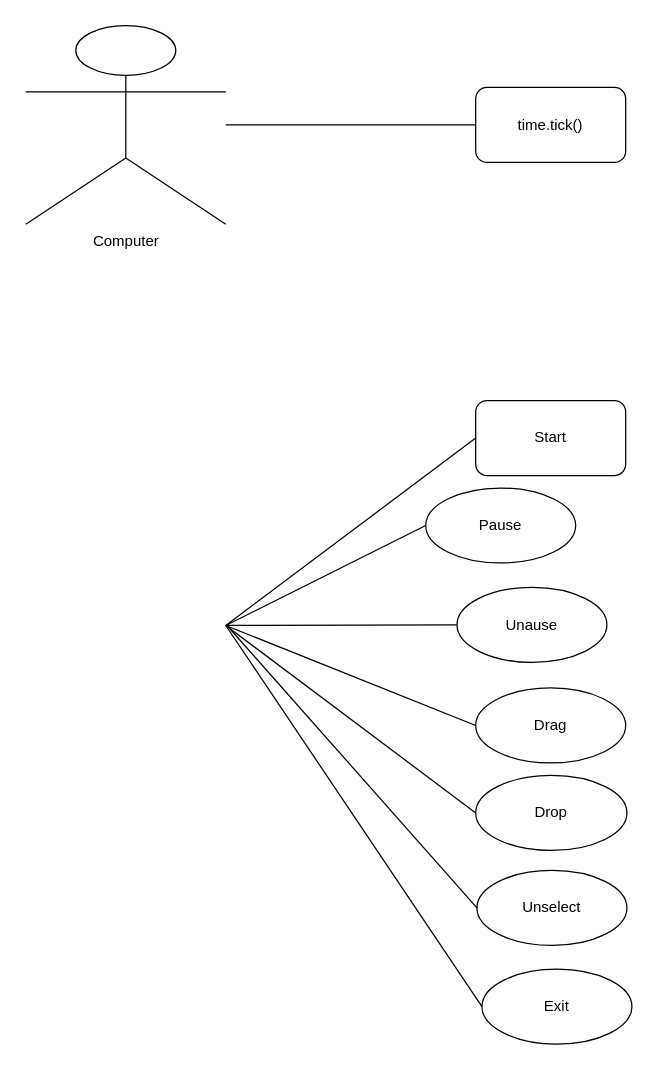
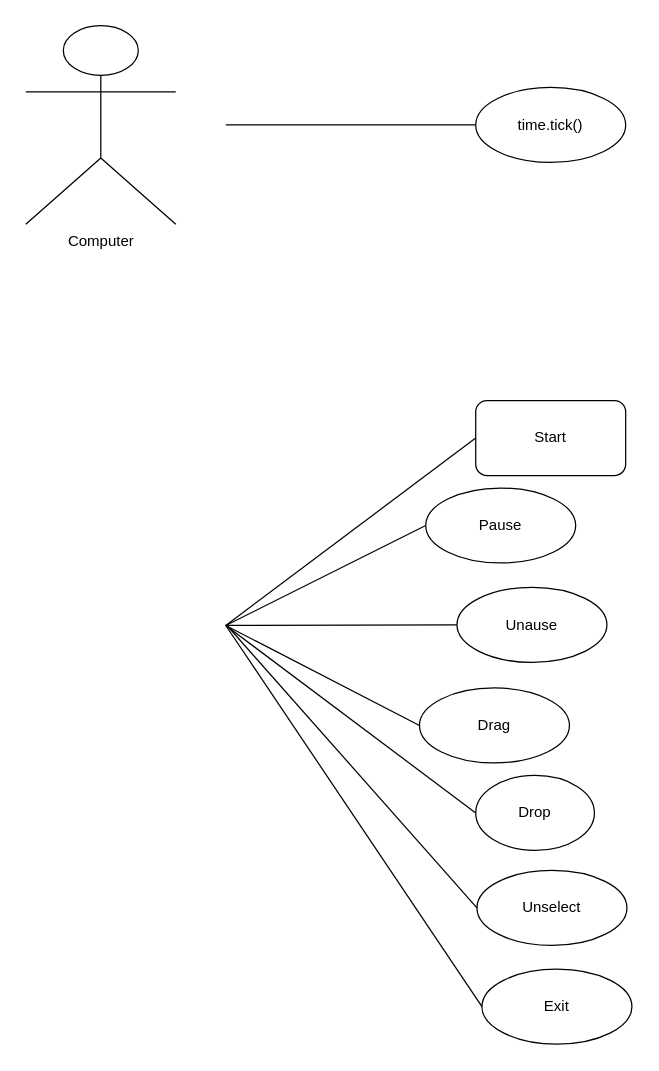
  <mxCell id="0" />
  <mxCell id="1" parent="0" />
- <mxCell id="2" value="Computer" style="shape=umlActor;verticalLabelPosition=bottom;verticalAlign=top;html=1;outlineConnect=0;fontStyle=0;fontFamily=Helvetica;" vertex="1" parent="1"><mxGeometry x="20" y="20" width="160" height="159" as="geometry" /></mxCell>
+ <mxCell id="2" value="Computer" style="shape=umlActor;verticalLabelPosition=bottom;verticalAlign=top;html=1;outlineConnect=0;fontStyle=0;fontFamily=Helvetica;" vertex="1" parent="1"><mxGeometry x="20" y="20" width="120" height="159" as="geometry" /></mxCell>
  <mxCell id="3" value="" style="endArrow=none;html=1;fontFamily=Helvetica;entryX=0;entryY=0.5;entryDx=0;entryDy=0;" edge="1" parent="1" target="12"><mxGeometry width="50" height="50" relative="1" as="geometry"><mxPoint x="180" y="99.5" as="sourcePoint" /><mxPoint x="360" y="99.5" as="targetPoint" /></mxGeometry></mxCell>
  <mxCell id="4" value="Start" style="whiteSpace=wrap;html=1;labelBorderColor=none;fontFamily=Helvetica;rounded=1;" vertex="1" parent="1"><mxGeometry x="380" y="320" width="120" height="60" as="geometry" /></mxCell>
- <mxCell id="5" value="Drag" style="ellipse;whiteSpace=wrap;html=1;labelBorderColor=none;fontFamily=Helvetica;" vertex="1" parent="1"><mxGeometry x="380" y="550" width="120" height="60" as="geometry" /></mxCell>
- <mxCell id="6" value="Drop" style="ellipse;whiteSpace=wrap;html=1;labelBorderColor=none;fontFamily=Helvetica;" vertex="1" parent="1"><mxGeometry x="380" y="620" width="121" height="60" as="geometry" /></mxCell>
+ <mxCell id="5" value="Drag" style="ellipse;whiteSpace=wrap;html=1;labelBorderColor=none;fontFamily=Helvetica;" vertex="1" parent="1"><mxGeometry x="335" y="550" width="120" height="60" as="geometry" /></mxCell>
+ <mxCell id="6" value="Drop" style="ellipse;whiteSpace=wrap;html=1;labelBorderColor=none;fontFamily=Helvetica;" vertex="1" parent="1"><mxGeometry x="380" y="620" width="95" height="60" as="geometry" /></mxCell>
  <mxCell id="7" value="Exit" style="ellipse;whiteSpace=wrap;html=1;labelBorderColor=none;fontFamily=Helvetica;" vertex="1" parent="1"><mxGeometry x="385" y="775" width="120" height="60" as="geometry" /></mxCell>
  <mxCell id="8" value="" style="endArrow=none;html=1;fontFamily=Helvetica;entryX=0;entryY=0.5;entryDx=0;entryDy=0;" edge="1" parent="1" target="4"><mxGeometry width="50" height="50" relative="1" as="geometry"><mxPoint x="180" y="500" as="sourcePoint" /><mxPoint x="390" y="490" as="targetPoint" /></mxGeometry></mxCell>
  <mxCell id="9" value="" style="endArrow=none;html=1;fontFamily=Helvetica;entryX=0;entryY=0.5;entryDx=0;entryDy=0;" edge="1" parent="1" target="5"><mxGeometry width="50" height="50" relative="1" as="geometry"><mxPoint x="180" y="500" as="sourcePoint" /><mxPoint x="390" y="390" as="targetPoint" /><Array as="points" /></mxGeometry></mxCell>
  <mxCell id="10" value="" style="endArrow=none;html=1;fontFamily=Helvetica;entryX=0;entryY=0.5;entryDx=0;entryDy=0;" edge="1" parent="1" target="6"><mxGeometry width="50" height="50" relative="1" as="geometry"><mxPoint x="180" y="500" as="sourcePoint" /><mxPoint x="390" y="460" as="targetPoint" /><Array as="points" /></mxGeometry></mxCell>
  <mxCell id="11" value="" style="endArrow=none;html=1;fontFamily=Helvetica;entryX=0;entryY=0.5;entryDx=0;entryDy=0;" edge="1" parent="1" target="7"><mxGeometry width="50" height="50" relative="1" as="geometry"><mxPoint x="180" y="500" as="sourcePoint" /><mxPoint x="390" y="530" as="targetPoint" /><Array as="points" /></mxGeometry></mxCell>
- <mxCell id="12" value="time.tick()" style="whiteSpace=wrap;html=1;labelBorderColor=none;fontFamily=Helvetica;rounded=1;" vertex="1" parent="1"><mxGeometry x="380" y="69.5" width="120" height="60" as="geometry" /></mxCell>
+ <mxCell id="12" value="time.tick()" style="ellipse;whiteSpace=wrap;html=1;labelBorderColor=none;fontFamily=Helvetica;" vertex="1" parent="1"><mxGeometry x="380" y="69.5" width="120" height="60" as="geometry" /></mxCell>
  <mxCell id="13" value="" style="endArrow=none;html=1;fontFamily=Helvetica;entryX=0;entryY=0.5;entryDx=0;entryDy=0;" edge="1" parent="1" target="14"><mxGeometry width="50" height="50" relative="1" as="geometry"><mxPoint x="180" y="500" as="sourcePoint" /><mxPoint x="370" y="109.5" as="targetPoint" /></mxGeometry></mxCell>
  <mxCell id="14" value="Pause" style="ellipse;whiteSpace=wrap;html=1;labelBorderColor=none;fontFamily=Helvetica;" vertex="1" parent="1"><mxGeometry x="340" y="390" width="120" height="60" as="geometry" /></mxCell>
  <mxCell id="15" value="Unselect" style="ellipse;whiteSpace=wrap;html=1;labelBorderColor=none;fontFamily=Helvetica;" vertex="1" parent="1"><mxGeometry x="381" y="696" width="120" height="60" as="geometry" /></mxCell>
  <mxCell id="16" value="" style="endArrow=none;html=1;entryX=0;entryY=0.5;entryDx=0;entryDy=0;" edge="1" parent="1" target="15"><mxGeometry width="50" height="50" relative="1" as="geometry"><mxPoint x="181" y="500" as="sourcePoint" /><mxPoint x="375" y="499" as="targetPoint" /></mxGeometry></mxCell>
  <mxCell id="17" value="Unause" style="ellipse;whiteSpace=wrap;html=1;labelBorderColor=none;fontFamily=Helvetica;" vertex="1" parent="1"><mxGeometry x="365" y="469.5" width="120" height="60" as="geometry" /></mxCell>
  <mxCell id="18" value="" style="endArrow=none;html=1;entryX=0;entryY=0.5;entryDx=0;entryDy=0;" edge="1" parent="1" target="17"><mxGeometry width="50" height="50" relative="1" as="geometry"><mxPoint x="180" y="500" as="sourcePoint" /><mxPoint x="570" y="520" as="targetPoint" /></mxGeometry></mxCell>
